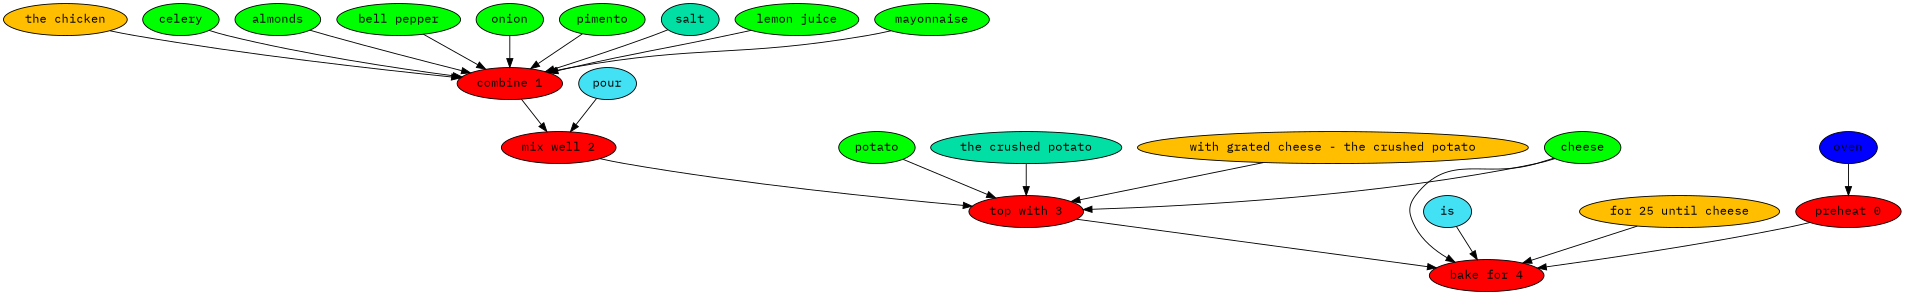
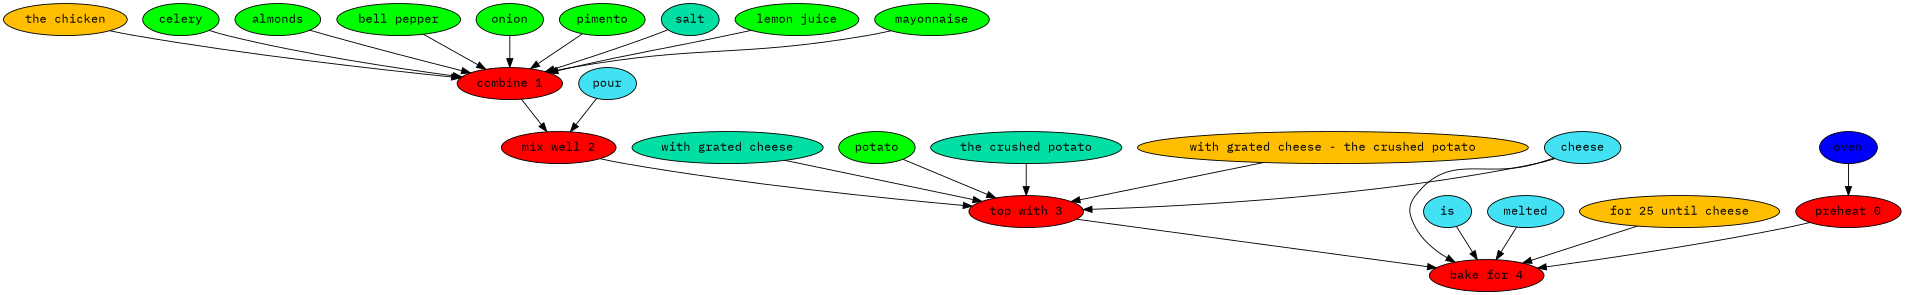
  digraph {
    fontname="IBM Plex Mono"
    node [fillcolor=green fontname="IBM Plex Mono" style=filled]
    edge [fontname="IBM Plex Mono"]
    "preheat 0" [fillcolor=red]
    "bake for 4" [fillcolor=red]
    oven [fillcolor="#0000ff"]
    "combine 1" [fillcolor=red]
    "mix well 2" [fillcolor=red]
    "top with 3" [fillcolor=red]
    "the chicken" [fillcolor="#FFBF00"]
    celery
    almonds
    "bell pepper"
    onion
    pimento
    salt [fillcolor="#01DFA5"]
    "lemon juice"
    mayonnaise
    pour [fillcolor="#42e2f4"]
-   cheese
+   cheese [fillcolor="#42e2f4"]
+   "with grated cheese" [fillcolor="#01DFA5"]
    potato
    "the crushed potato" [fillcolor="#01DFA5"]
    "with grated cheese - the crushed potato" [fillcolor="#FFBF00"]
    is [fillcolor="#42e2f4"]
+   melted [fillcolor="#42e2f4"]
    "for 25 until cheese" [fillcolor="#FFBF00"]
    "preheat 0" -> "bake for 4"
    oven -> "preheat 0"
    "combine 1" -> "mix well 2"
    "mix well 2" -> "top with 3"
    "top with 3" -> "bake for 4"
    "the chicken" -> "combine 1"
    celery -> "combine 1"
    almonds -> "combine 1"
    "bell pepper" -> "combine 1"
    onion -> "combine 1"
    pimento -> "combine 1"
    salt -> "combine 1"
    "lemon juice" -> "combine 1"
    mayonnaise -> "combine 1"
    pour -> "mix well 2"
    cheese -> "bake for 4"
    cheese -> "top with 3"
+   "with grated cheese" -> "top with 3"
    potato -> "top with 3"
    "the crushed potato" -> "top with 3"
    "with grated cheese - the crushed potato" -> "top with 3"
    is -> "bake for 4"
+   melted -> "bake for 4"
    "for 25 until cheese" -> "bake for 4"
  }
